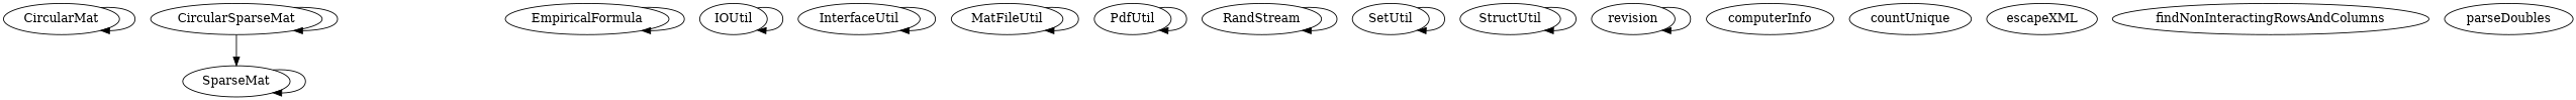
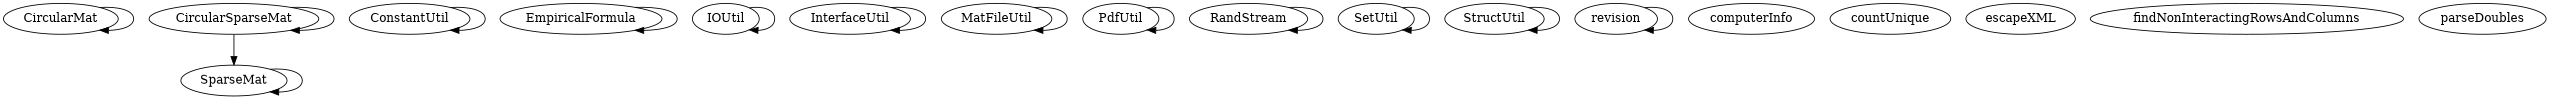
  digraph {
    CircularMat
    CircularSparseMat
    SparseMat
+   ConstantUtil
    EmpiricalFormula
    IOUtil
    InterfaceUtil
    MatFileUtil
    PdfUtil
    RandStream
    SetUtil
    StructUtil
    revision
    computerInfo
    countUnique
    escapeXML
    findNonInteractingRowsAndColumns
    parseDoubles
    CircularMat -> CircularMat
    CircularSparseMat -> CircularSparseMat
    CircularSparseMat -> SparseMat
    SparseMat -> SparseMat
+   ConstantUtil -> ConstantUtil
    EmpiricalFormula -> EmpiricalFormula
    IOUtil -> IOUtil
    InterfaceUtil -> InterfaceUtil
    MatFileUtil -> MatFileUtil
    PdfUtil -> PdfUtil
    RandStream -> RandStream
    SetUtil -> SetUtil
    StructUtil -> StructUtil
    revision -> revision
  }
